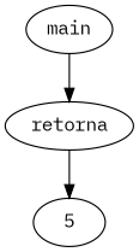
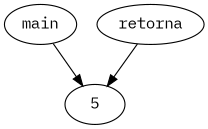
  digraph {
    fontname="IBM Plex Mono"
    node [fontname="IBM Plex Mono"]
    edge [fontname="IBM Plex Mono"]
    n1 [label=main]
    n2 [label=retorna]
    n3 [label=5]
-   n1 -> n2
+   n1 -> n3
    n2 -> n3
  }
